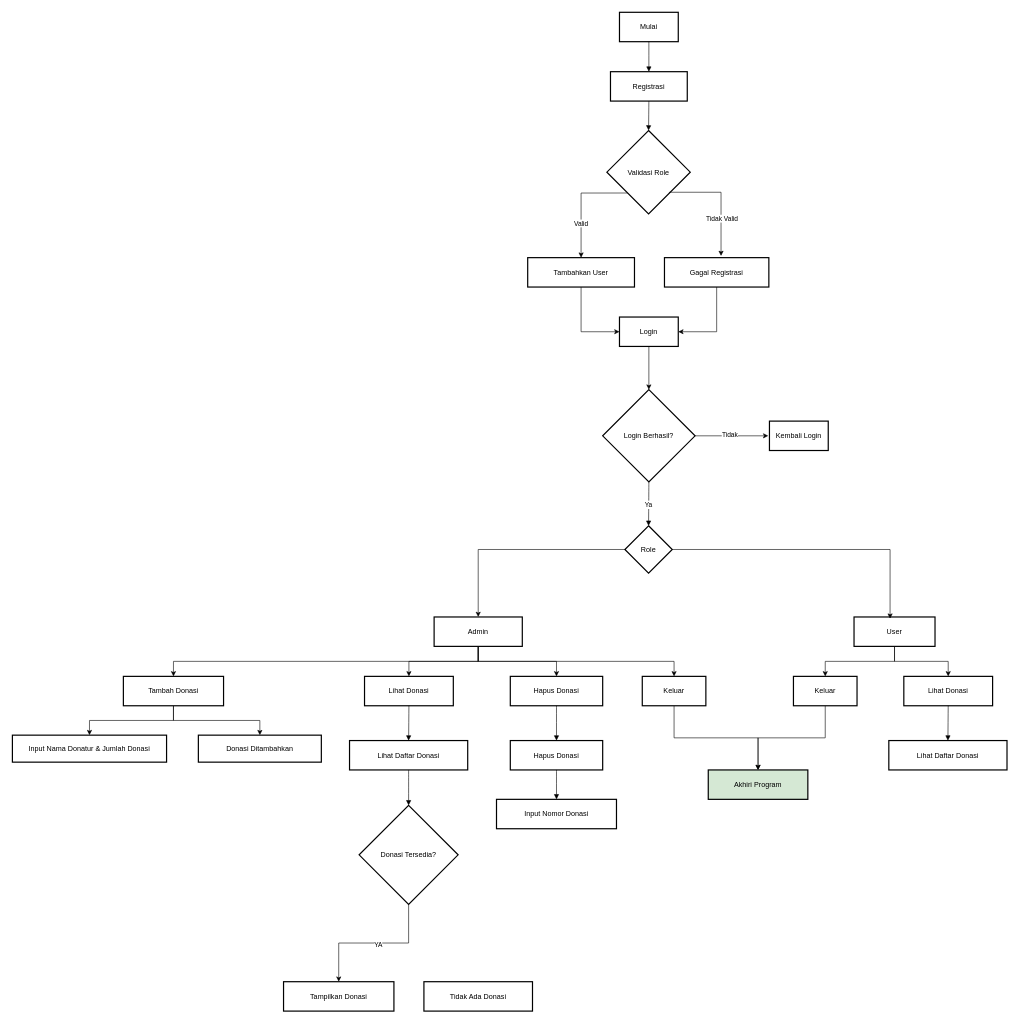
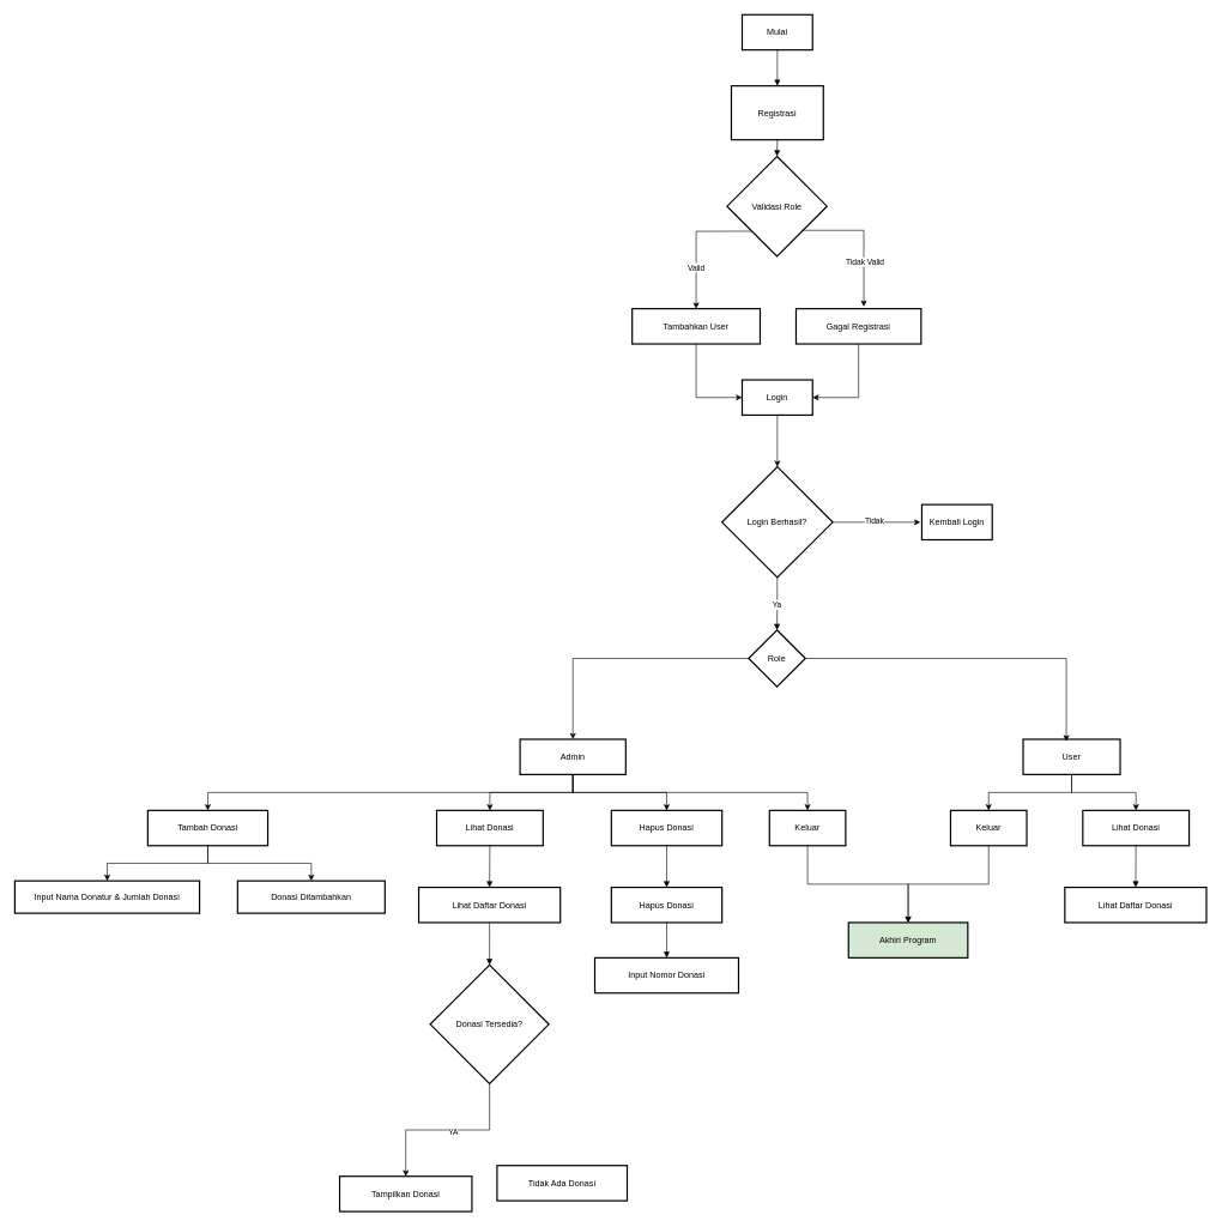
  <mxCell id="0" />
  <mxCell id="1" parent="0" />
  <mxCell id="2" value="Mulai" style="whiteSpace=wrap;strokeWidth=2;" parent="1" vertex="1"><mxGeometry x="1032" y="20" width="98" height="49" as="geometry" /></mxCell>
- <mxCell id="3" value="Registrasi" style="whiteSpace=wrap;strokeWidth=2;" parent="1" vertex="1"><mxGeometry x="1017" y="119" width="128" height="49" as="geometry" /></mxCell>
+ <mxCell id="3" value="Registrasi" style="whiteSpace=wrap;strokeWidth=2;" parent="1" vertex="1"><mxGeometry x="1017" y="119" width="128" height="75" as="geometry" /></mxCell>
  <mxCell id="4" style="edgeStyle=orthogonalEdgeStyle;rounded=0;orthogonalLoop=1;jettySize=auto;html=1;exitX=0;exitY=1;exitDx=0;exitDy=0;entryX=0.5;entryY=0;entryDx=0;entryDy=0;" parent="1" source="6" target="8" edge="1"><mxGeometry relative="1" as="geometry"><Array as="points"><mxPoint x="968" y="321" /></Array></mxGeometry></mxCell>
  <mxCell id="5" value="Valid" style="edgeLabel;html=1;align=center;verticalAlign=middle;resizable=0;points=[];" parent="4" vertex="1" connectable="0"><mxGeometry x="0.376" y="-1" relative="1" as="geometry"><mxPoint as="offset" /></mxGeometry></mxCell>
  <mxCell id="6" value="Validasi Role" style="rhombus;strokeWidth=2;whiteSpace=wrap;" parent="1" vertex="1"><mxGeometry x="1011" y="217" width="139" height="139" as="geometry" /></mxCell>
  <mxCell id="7" style="edgeStyle=orthogonalEdgeStyle;rounded=0;orthogonalLoop=1;jettySize=auto;html=1;exitX=0.5;exitY=1;exitDx=0;exitDy=0;entryX=0;entryY=0.5;entryDx=0;entryDy=0;" parent="1" source="8" target="12" edge="1"><mxGeometry relative="1" as="geometry" /></mxCell>
  <mxCell id="8" value="Tambahkan User" style="whiteSpace=wrap;strokeWidth=2;" parent="1" vertex="1"><mxGeometry x="879" y="429" width="178" height="49" as="geometry" /></mxCell>
  <mxCell id="9" style="edgeStyle=orthogonalEdgeStyle;rounded=0;orthogonalLoop=1;jettySize=auto;html=1;exitX=0.5;exitY=1;exitDx=0;exitDy=0;entryX=1;entryY=0.5;entryDx=0;entryDy=0;" parent="1" source="10" target="12" edge="1"><mxGeometry relative="1" as="geometry" /></mxCell>
  <mxCell id="10" value="Gagal Registrasi" style="whiteSpace=wrap;strokeWidth=2;" parent="1" vertex="1"><mxGeometry x="1107" y="429" width="174" height="49" as="geometry" /></mxCell>
  <mxCell id="11" style="edgeStyle=orthogonalEdgeStyle;rounded=0;orthogonalLoop=1;jettySize=auto;html=1;exitX=0.5;exitY=1;exitDx=0;exitDy=0;" parent="1" source="12" target="15" edge="1"><mxGeometry relative="1" as="geometry" /></mxCell>
  <mxCell id="12" value="Login" style="whiteSpace=wrap;strokeWidth=2;" parent="1" vertex="1"><mxGeometry x="1032" y="528" width="98" height="49" as="geometry" /></mxCell>
  <mxCell id="13" style="edgeStyle=orthogonalEdgeStyle;rounded=0;orthogonalLoop=1;jettySize=auto;html=1;exitX=1;exitY=0.5;exitDx=0;exitDy=0;" parent="1" source="15" edge="1"><mxGeometry relative="1" as="geometry"><mxPoint x="1280" y="726" as="targetPoint" /></mxGeometry></mxCell>
  <mxCell id="14" value="Tidak" style="edgeLabel;html=1;align=center;verticalAlign=middle;resizable=0;points=[];" parent="13" vertex="1" connectable="0"><mxGeometry x="-0.074" y="2" relative="1" as="geometry"><mxPoint as="offset" /></mxGeometry></mxCell>
  <mxCell id="15" value="Login Berhasil?" style="rhombus;strokeWidth=2;whiteSpace=wrap;" parent="1" vertex="1"><mxGeometry x="1004" y="649" width="154" height="154" as="geometry" /></mxCell>
  <mxCell id="16" style="edgeStyle=orthogonalEdgeStyle;rounded=0;orthogonalLoop=1;jettySize=auto;html=1;exitX=0;exitY=0.5;exitDx=0;exitDy=0;entryX=0.5;entryY=0;entryDx=0;entryDy=0;" parent="1" source="17" target="22" edge="1"><mxGeometry relative="1" as="geometry" /></mxCell>
  <mxCell id="17" value="Role" style="rhombus;strokeWidth=2;whiteSpace=wrap;" parent="1" vertex="1"><mxGeometry x="1041" y="876" width="79" height="79" as="geometry" /></mxCell>
  <mxCell id="18" style="edgeStyle=orthogonalEdgeStyle;rounded=0;orthogonalLoop=1;jettySize=auto;html=1;exitX=0.5;exitY=1;exitDx=0;exitDy=0;entryX=0.5;entryY=0;entryDx=0;entryDy=0;" parent="1" source="22" target="32" edge="1"><mxGeometry relative="1" as="geometry" /></mxCell>
  <mxCell id="19" style="edgeStyle=orthogonalEdgeStyle;rounded=0;orthogonalLoop=1;jettySize=auto;html=1;exitX=0.5;exitY=1;exitDx=0;exitDy=0;entryX=0.5;entryY=0;entryDx=0;entryDy=0;" parent="1" source="22" target="30" edge="1"><mxGeometry relative="1" as="geometry" /></mxCell>
  <mxCell id="20" style="edgeStyle=orthogonalEdgeStyle;rounded=0;orthogonalLoop=1;jettySize=auto;html=1;exitX=0.5;exitY=1;exitDx=0;exitDy=0;entryX=0.5;entryY=0;entryDx=0;entryDy=0;" parent="1" source="22" target="29" edge="1"><mxGeometry relative="1" as="geometry" /></mxCell>
  <mxCell id="21" style="edgeStyle=orthogonalEdgeStyle;rounded=0;orthogonalLoop=1;jettySize=auto;html=1;exitX=0.5;exitY=1;exitDx=0;exitDy=0;entryX=0.5;entryY=0;entryDx=0;entryDy=0;" parent="1" source="22" target="28" edge="1"><mxGeometry relative="1" as="geometry" /></mxCell>
  <mxCell id="22" value="Admin" style="whiteSpace=wrap;strokeWidth=2;" parent="1" vertex="1"><mxGeometry x="723" y="1028" width="147" height="49" as="geometry" /></mxCell>
  <mxCell id="23" style="edgeStyle=orthogonalEdgeStyle;rounded=0;orthogonalLoop=1;jettySize=auto;html=1;exitX=0.5;exitY=1;exitDx=0;exitDy=0;entryX=0.5;entryY=0;entryDx=0;entryDy=0;" parent="1" source="25" target="35" edge="1"><mxGeometry relative="1" as="geometry" /></mxCell>
  <mxCell id="24" style="edgeStyle=orthogonalEdgeStyle;rounded=0;orthogonalLoop=1;jettySize=auto;html=1;exitX=0.5;exitY=1;exitDx=0;exitDy=0;entryX=0.5;entryY=0;entryDx=0;entryDy=0;" parent="1" source="25" target="33" edge="1"><mxGeometry relative="1" as="geometry" /></mxCell>
  <mxCell id="25" value="User" style="whiteSpace=wrap;strokeWidth=2;" parent="1" vertex="1"><mxGeometry x="1423" y="1028" width="135" height="49" as="geometry" /></mxCell>
  <mxCell id="26" style="edgeStyle=orthogonalEdgeStyle;rounded=0;orthogonalLoop=1;jettySize=auto;html=1;exitX=0.5;exitY=1;exitDx=0;exitDy=0;entryX=0.5;entryY=0;entryDx=0;entryDy=0;" parent="1" source="28" target="36" edge="1"><mxGeometry relative="1" as="geometry" /></mxCell>
  <mxCell id="27" style="edgeStyle=orthogonalEdgeStyle;rounded=0;orthogonalLoop=1;jettySize=auto;html=1;exitX=0.5;exitY=1;exitDx=0;exitDy=0;entryX=0.5;entryY=0;entryDx=0;entryDy=0;" parent="1" source="28" target="37" edge="1"><mxGeometry relative="1" as="geometry" /></mxCell>
  <mxCell id="28" value="Tambah Donasi" style="whiteSpace=wrap;strokeWidth=2;" parent="1" vertex="1"><mxGeometry x="205" y="1127" width="167" height="49" as="geometry" /></mxCell>
  <mxCell id="29" value="Lihat Donasi" style="whiteSpace=wrap;strokeWidth=2;" parent="1" vertex="1"><mxGeometry x="607" y="1127" width="148" height="49" as="geometry" /></mxCell>
  <mxCell id="30" value="Hapus Donasi" style="whiteSpace=wrap;strokeWidth=2;" parent="1" vertex="1"><mxGeometry x="850" y="1127" width="154" height="49" as="geometry" /></mxCell>
  <mxCell id="31" style="edgeStyle=orthogonalEdgeStyle;rounded=0;orthogonalLoop=1;jettySize=auto;html=1;exitX=0.5;exitY=1;exitDx=0;exitDy=0;entryX=0.5;entryY=0;entryDx=0;entryDy=0;" parent="1" source="32" target="40" edge="1"><mxGeometry relative="1" as="geometry" /></mxCell>
  <mxCell id="32" value="Keluar" style="whiteSpace=wrap;strokeWidth=2;" parent="1" vertex="1"><mxGeometry x="1070" y="1127" width="106" height="49" as="geometry" /></mxCell>
  <mxCell id="33" value="Lihat Donasi" style="whiteSpace=wrap;strokeWidth=2;" parent="1" vertex="1"><mxGeometry x="1506" y="1127" width="148" height="49" as="geometry" /></mxCell>
  <mxCell id="34" style="edgeStyle=orthogonalEdgeStyle;rounded=0;orthogonalLoop=1;jettySize=auto;html=1;exitX=0.5;exitY=1;exitDx=0;exitDy=0;entryX=0.5;entryY=0;entryDx=0;entryDy=0;" parent="1" source="35" target="40" edge="1"><mxGeometry relative="1" as="geometry" /></mxCell>
  <mxCell id="35" value="Keluar" style="whiteSpace=wrap;strokeWidth=2;" parent="1" vertex="1"><mxGeometry x="1322" y="1127" width="106" height="49" as="geometry" /></mxCell>
  <mxCell id="36" value="Input Nama Donatur &amp; Jumlah Donasi" style="whiteSpace=wrap;strokeWidth=2;" parent="1" vertex="1"><mxGeometry x="20" y="1225" width="257" height="45" as="geometry" /></mxCell>
  <mxCell id="37" value="Donasi Ditambahkan" style="whiteSpace=wrap;strokeWidth=2;" parent="1" vertex="1"><mxGeometry x="330" y="1225" width="205" height="45" as="geometry" /></mxCell>
  <mxCell id="38" value="Lihat Daftar Donasi" style="whiteSpace=wrap;strokeWidth=2;" parent="1" vertex="1"><mxGeometry x="582" y="1234" width="197" height="49" as="geometry" /></mxCell>
  <mxCell id="39" value="Hapus Donasi" style="whiteSpace=wrap;strokeWidth=2;" parent="1" vertex="1"><mxGeometry x="850" y="1234" width="154" height="49" as="geometry" /></mxCell>
  <mxCell id="40" value="Akhiri Program" style="whiteSpace=wrap;strokeWidth=2;fillColor=#d5e8d4;" parent="1" vertex="1"><mxGeometry x="1180" y="1283" width="166" height="49" as="geometry" /></mxCell>
  <mxCell id="41" value="Lihat Daftar Donasi" style="whiteSpace=wrap;strokeWidth=2;" parent="1" vertex="1"><mxGeometry x="1481" y="1234" width="197" height="49" as="geometry" /></mxCell>
  <mxCell id="42" style="edgeStyle=orthogonalEdgeStyle;rounded=0;orthogonalLoop=1;jettySize=auto;html=1;exitX=0.5;exitY=1;exitDx=0;exitDy=0;entryX=0.5;entryY=0;entryDx=0;entryDy=0;" parent="1" source="44" target="45" edge="1"><mxGeometry relative="1" as="geometry" /></mxCell>
  <mxCell id="43" value="YA" style="edgeLabel;html=1;align=center;verticalAlign=middle;resizable=0;points=[];" parent="42" vertex="1" connectable="0"><mxGeometry x="-0.057" y="2" relative="1" as="geometry"><mxPoint as="offset" /></mxGeometry></mxCell>
  <mxCell id="44" value="Donasi Tersedia?" style="rhombus;strokeWidth=2;whiteSpace=wrap;" parent="1" vertex="1"><mxGeometry x="598" y="1342" width="165" height="165" as="geometry" /></mxCell>
  <mxCell id="45" value="Tampilkan Donasi" style="whiteSpace=wrap;strokeWidth=2;" parent="1" vertex="1"><mxGeometry x="472" y="1636" width="184" height="49" as="geometry" /></mxCell>
- <mxCell id="46" value="Tidak Ada Donasi" style="whiteSpace=wrap;strokeWidth=2;" parent="1" vertex="1"><mxGeometry x="706" y="1636" width="181" height="49" as="geometry" /></mxCell>
+ <mxCell id="46" value="Tidak Ada Donasi" style="whiteSpace=wrap;strokeWidth=2;" parent="1" vertex="1"><mxGeometry x="691" y="1621" width="181" height="49" as="geometry" /></mxCell>
  <mxCell id="47" value="Input Nomor Donasi" style="whiteSpace=wrap;strokeWidth=2;" parent="1" vertex="1"><mxGeometry x="827" y="1332" width="200" height="49" as="geometry" /></mxCell>
  <mxCell id="48" value="" style="curved=1;startArrow=none;endArrow=block;exitX=0.5;exitY=0.99;entryX=0.5;entryY=-0.01;rounded=0;" parent="1" source="2" target="3" edge="1"><mxGeometry relative="1" as="geometry"><Array as="points" /></mxGeometry></mxCell>
  <mxCell id="49" value="" style="curved=1;startArrow=none;endArrow=block;exitX=0.5;exitY=0.99;entryX=0.5;entryY=0;rounded=0;" parent="1" source="3" target="6" edge="1"><mxGeometry relative="1" as="geometry"><Array as="points" /></mxGeometry></mxCell>
  <mxCell id="50" value="Ya" style="curved=1;startArrow=none;endArrow=block;exitX=0.5;exitY=1;entryX=0.5;entryY=0;rounded=0;" parent="1" source="15" target="17" edge="1"><mxGeometry relative="1" as="geometry"><Array as="points" /></mxGeometry></mxCell>
  <mxCell id="51" value="" style="curved=1;startArrow=none;endArrow=block;exitX=0.5;exitY=0.99;entryX=0.5;entryY=0.01;rounded=0;" parent="1" source="29" target="38" edge="1"><mxGeometry relative="1" as="geometry"><Array as="points" /></mxGeometry></mxCell>
  <mxCell id="52" value="" style="curved=1;startArrow=none;endArrow=block;exitX=0.5;exitY=0.99;entryX=0.5;entryY=0.01;rounded=0;" parent="1" source="30" target="39" edge="1"><mxGeometry relative="1" as="geometry"><Array as="points" /></mxGeometry></mxCell>
  <mxCell id="53" value="" style="curved=1;startArrow=none;endArrow=block;exitX=0.5;exitY=0.99;entryX=0.5;entryY=0.01;rounded=0;" parent="1" source="33" target="41" edge="1"><mxGeometry relative="1" as="geometry"><Array as="points" /></mxGeometry></mxCell>
  <mxCell id="54" value="" style="curved=1;startArrow=none;endArrow=block;exitX=0.5;exitY=1;entryX=0.5;entryY=0;rounded=0;" parent="1" source="38" target="44" edge="1"><mxGeometry relative="1" as="geometry"><Array as="points" /></mxGeometry></mxCell>
  <mxCell id="55" value="" style="curved=1;startArrow=none;endArrow=block;exitX=0.5;exitY=1;entryX=0.5;entryY=0;rounded=0;" parent="1" source="39" target="47" edge="1"><mxGeometry relative="1" as="geometry"><Array as="points" /></mxGeometry></mxCell>
  <mxCell id="56" style="edgeStyle=orthogonalEdgeStyle;rounded=0;orthogonalLoop=1;jettySize=auto;html=1;exitX=1;exitY=1;exitDx=0;exitDy=0;entryX=0.542;entryY=-0.058;entryDx=0;entryDy=0;entryPerimeter=0;" parent="1" source="6" target="10" edge="1"><mxGeometry relative="1" as="geometry"><Array as="points"><mxPoint x="1115" y="320" /><mxPoint x="1201" y="320" /></Array></mxGeometry></mxCell>
  <mxCell id="57" value="Tidak Valid" style="edgeLabel;html=1;align=center;verticalAlign=middle;resizable=0;points=[];" parent="56" vertex="1" connectable="0"><mxGeometry x="0.359" y="1" relative="1" as="geometry"><mxPoint as="offset" /></mxGeometry></mxCell>
  <mxCell id="58" style="edgeStyle=orthogonalEdgeStyle;rounded=0;orthogonalLoop=1;jettySize=auto;html=1;exitX=1;exitY=0.5;exitDx=0;exitDy=0;entryX=0.445;entryY=0.057;entryDx=0;entryDy=0;entryPerimeter=0;" parent="1" source="17" target="25" edge="1"><mxGeometry relative="1" as="geometry" /></mxCell>
  <mxCell id="59" value="Kembali Login" style="whiteSpace=wrap;strokeWidth=2;" parent="1" vertex="1"><mxGeometry x="1282" y="701.5" width="98" height="49" as="geometry" /></mxCell>
